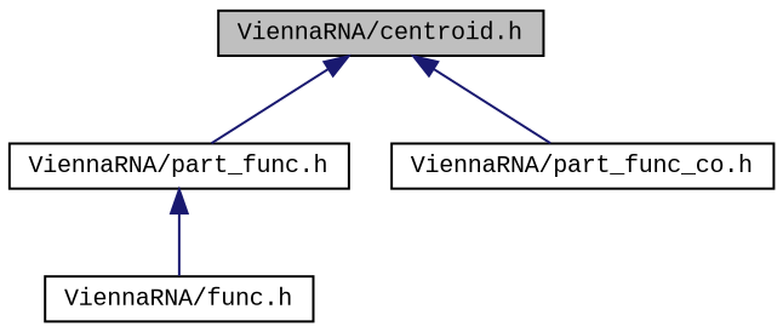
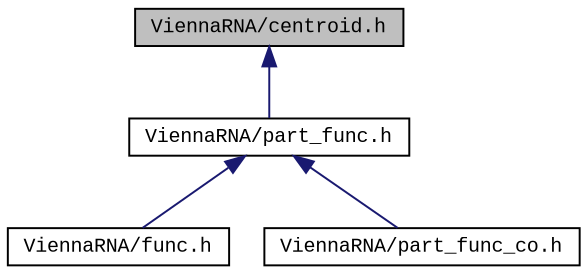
  digraph {
    fontname="Liberation Mono"
    node [color=black fontname="Liberation Mono" fontsize=10 shape=record]
    edge [color=midnightblue dir=back fontname="Liberation Mono" fontsize=10 labelfontname=Helvetica labelfontsize=10 style=solid]
    n1 [fillcolor=grey75 fontcolor=black height=0.2 label="ViennaRNA/centroid.h" style=filled width=0.4]
    n2 [height=0.2 label="ViennaRNA/part_func.h" width=0.4]
    n3 [height=0.2 label="ViennaRNA/func.h" width=0.4]
    n4 [height=0.2 label="ViennaRNA/part_func_co.h" width=0.4]
    n1 -> n2
    n2 -> n3
-   n1 -> n4
+   n2 -> n4
  }
